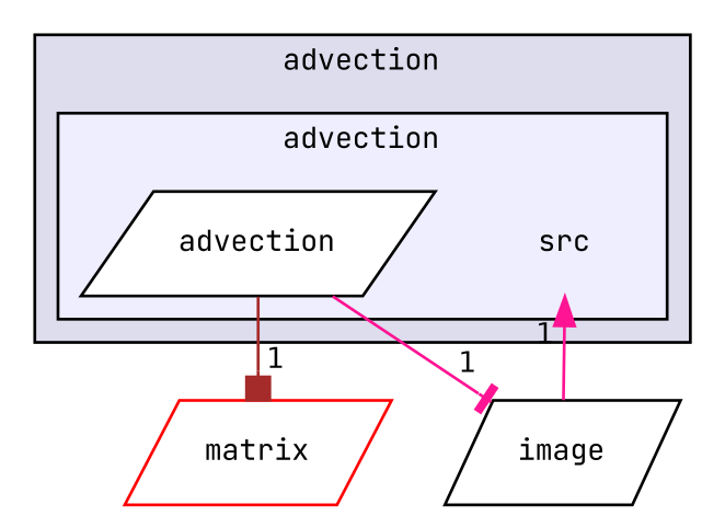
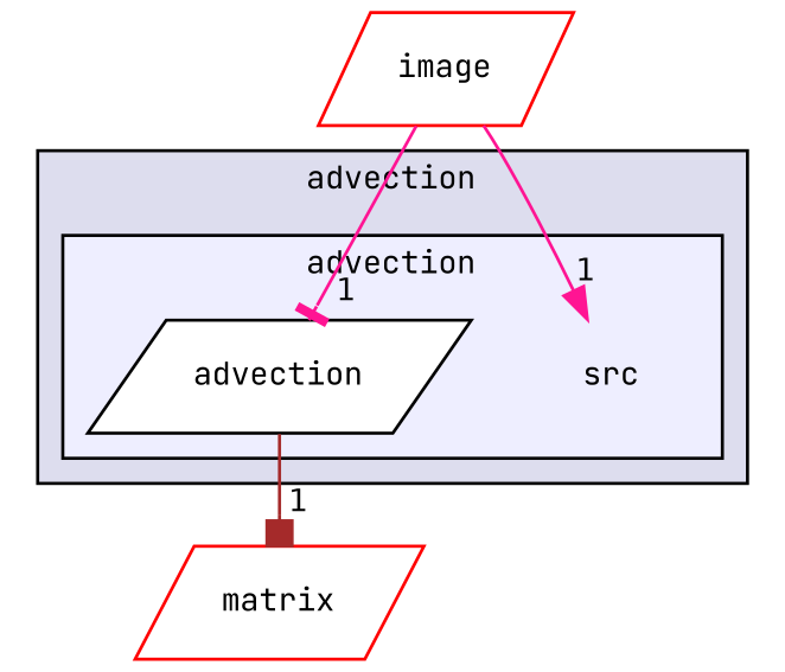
  digraph {
    compound=true
    fontname="JetBrains Mono"
    node [fontname="JetBrains Mono" fontsize=10 shape=parallelogram color=red fillcolor=white style=filled]
    edge [color=deeppink fontname="JetBrains Mono" headlabel=1 labeldistance=1.5 labelfontname=Helvetica labelfontsize=10]
    n1 [label=src shape=plaintext color="" fillcolor="" style=""]
    n2 [color=black label=advection]
    n3 [label=matrix]
-   n4 [color=black label=image]
+   n4 [label=image]
    subgraph cluster_1 {
      bgcolor="#ddddee"
      fontsize=10
      label=advection
      pencolor=black
      subgraph cluster_2 {
        bgcolor="#eeeeff"
        fontsize=10
        label=advection
        pencolor=black
        n1
        n2
      }
    }
    n2 -> n3 [arrowhead=box color=brown]
-   n2 -> n4 [arrowhead=tee]
+   n4 -> n2 [arrowhead=tee]
    n4 -> n1 [arrowhead=normal]
  }
